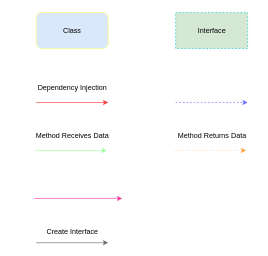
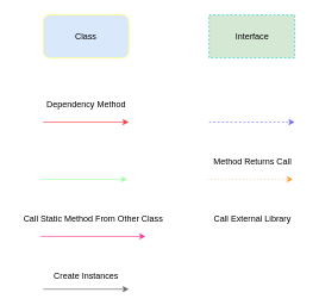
  <mxCell id="0" />
  <mxCell id="1" parent="0" />
  <mxCell id="2" value="Class" style="rounded=1;whiteSpace=wrap;html=1;strokeColor=#FFFF66;fillColor=#dae8fc;" vertex="1" parent="1"><mxGeometry x="60" y="20" width="120" height="60" as="geometry" /></mxCell>
  <mxCell id="3" value="Interface" style="rounded=0;whiteSpace=wrap;html=1;strokeColor=#00CCCC;dashed=1;fillColor=#d5e8d4;" vertex="1" parent="1"><mxGeometry x="292.5" y="20" width="120" height="60" as="geometry" /></mxCell>
  <mxCell id="4" value="" style="group" vertex="1" connectable="0" parent="1"><mxGeometry x="50" y="130" width="140" height="40" as="geometry" /></mxCell>
  <mxCell id="5" value="" style="endArrow=classic;html=1;fillColor=#a20025;strokeColor=#FF3333;" edge="1" parent="4"><mxGeometry width="50" height="50" relative="1" as="geometry"><mxPoint x="10" y="40" as="sourcePoint" /><mxPoint x="130" y="40" as="targetPoint" /></mxGeometry></mxCell>
- <mxCell id="6" value="Dependency Injection" style="text;html=1;align=center;verticalAlign=middle;resizable=0;points=[];autosize=1;strokeColor=none;fillColor=none;" vertex="1" parent="4"><mxGeometry width="140" height="30" as="geometry" /></mxCell>
+ <mxCell id="6" value="Dependency Method" style="text;html=1;align=center;verticalAlign=middle;resizable=0;points=[];autosize=1;strokeColor=none;fillColor=none;" vertex="1" parent="4"><mxGeometry width="140" height="30" as="geometry" /></mxCell>
  <mxCell id="7" value="" style="group;dashed=1;" vertex="1" connectable="0" parent="1"><mxGeometry x="282.5" y="130" width="140" height="40" as="geometry" /></mxCell>
  <mxCell id="8" value="" style="endArrow=classic;html=1;fillColor=#a20025;strokeColor=#6666FF;dashed=1;" edge="1" parent="7"><mxGeometry width="50" height="50" relative="1" as="geometry"><mxPoint x="10" y="40" as="sourcePoint" /><mxPoint x="130" y="40" as="targetPoint" /></mxGeometry></mxCell>
  <mxCell id="9" value="" style="group" vertex="1" connectable="0" parent="1"><mxGeometry x="47.5" y="210" width="145" height="40" as="geometry" /></mxCell>
  <mxCell id="10" value="" style="endArrow=classic;html=1;fillColor=#a20025;strokeColor=#99FF99;" edge="1" parent="9"><mxGeometry width="50" height="50" relative="1" as="geometry"><mxPoint x="10" y="40" as="sourcePoint" /><mxPoint x="130" y="40" as="targetPoint" /></mxGeometry></mxCell>
- <mxCell id="11" value="Method Receives Data" style="text;html=1;align=center;verticalAlign=middle;resizable=0;points=[];autosize=1;strokeColor=none;fillColor=none;" vertex="1" parent="9"><mxGeometry x="2.5" width="140" height="30" as="geometry" /></mxCell>
  <mxCell id="12" value="" style="group;dashed=1;dashPattern=12 12;" vertex="1" connectable="0" parent="1"><mxGeometry x="280" y="210" width="145" height="40" as="geometry" /></mxCell>
  <mxCell id="13" value="" style="endArrow=classic;html=1;fillColor=#a20025;strokeColor=#FF9933;dashed=1;dashPattern=1 4;" edge="1" parent="12"><mxGeometry width="50" height="50" relative="1" as="geometry"><mxPoint x="10" y="40" as="sourcePoint" /><mxPoint x="130" y="40" as="targetPoint" /></mxGeometry></mxCell>
- <mxCell id="14" value="Method Returns Data" style="text;html=1;align=center;verticalAlign=middle;resizable=0;points=[];autosize=1;strokeColor=none;fillColor=none;" vertex="1" parent="12"><mxGeometry x="2.5" width="140" height="30" as="geometry" /></mxCell>
+ <mxCell id="14" value="Method Returns Call" style="text;html=1;align=center;verticalAlign=middle;resizable=0;points=[];autosize=1;strokeColor=none;fillColor=none;" vertex="1" parent="12"><mxGeometry x="2.5" width="140" height="30" as="geometry" /></mxCell>
  <mxCell id="15" value="" style="group;verticalAlign=middle;align=center;" vertex="1" connectable="0" parent="1"><mxGeometry x="20" y="290" width="220" height="40" as="geometry" /></mxCell>
  <mxCell id="16" value="" style="endArrow=classic;html=1;fillColor=#a20025;strokeColor=#FF3399;" edge="1" parent="15"><mxGeometry width="50" height="50" relative="1" as="geometry"><mxPoint x="36.672" y="40" as="sourcePoint" /><mxPoint x="183.339" y="40" as="targetPoint" /></mxGeometry></mxCell>
+ <mxCell id="17" value="Call Static Method From Other Class" style="text;html=1;align=center;verticalAlign=middle;resizable=0;points=[];autosize=1;strokeColor=none;fillColor=none;" vertex="1" parent="15"><mxGeometry x="0.001" width="220" height="30" as="geometry" /></mxCell>
  <mxCell id="18" value="" style="group;dashed=1;dashPattern=12 12;" vertex="1" connectable="0" parent="1"><mxGeometry x="280" y="290" width="145" height="40" as="geometry" /></mxCell>
  <mxCell id="19" value="" style="endArrow=classic;html=1;fillColor=#a20025;strokeColor=#FFFFFF;dashed=1;" edge="1" parent="18"><mxGeometry width="50" height="50" relative="1" as="geometry"><mxPoint x="10" y="40" as="sourcePoint" /><mxPoint x="130" y="40" as="targetPoint" /></mxGeometry></mxCell>
+ <mxCell id="20" value="Call External Library" style="text;html=1;align=center;verticalAlign=middle;resizable=0;points=[];autosize=1;strokeColor=none;fillColor=none;" vertex="1" parent="18"><mxGeometry x="7.5" width="130" height="30" as="geometry" /></mxCell>
  <mxCell id="21" value="" style="group" vertex="1" connectable="0" parent="1"><mxGeometry x="60" y="370" width="120" height="33.83" as="geometry" /></mxCell>
  <mxCell id="22" value="" style="endArrow=classic;html=1;fillColor=#a20025;strokeColor=#666666;" edge="1" parent="21"><mxGeometry width="50" height="50" relative="1" as="geometry"><mxPoint y="33.83" as="sourcePoint" /><mxPoint x="120" y="33.83" as="targetPoint" /></mxGeometry></mxCell>
- <mxCell id="23" value="Create Interface" style="text;html=1;align=center;verticalAlign=middle;resizable=0;points=[];autosize=1;strokeColor=none;fillColor=none;" vertex="1" parent="21"><mxGeometry x="5" width="110" height="30" as="geometry" /></mxCell>
+ <mxCell id="23" value="Create Instances" style="text;html=1;align=center;verticalAlign=middle;resizable=0;points=[];autosize=1;strokeColor=none;fillColor=none;" vertex="1" parent="21"><mxGeometry x="5" width="110" height="30" as="geometry" /></mxCell>
